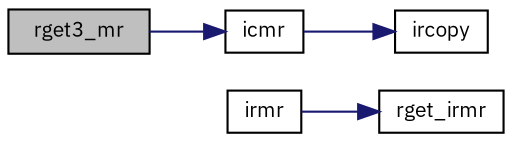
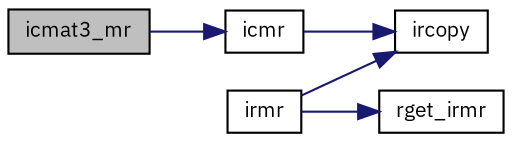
  digraph {
    fontname="IBM Plex Sans"
    rankdir=LR
    node [color=black fillcolor=white fontname="IBM Plex Sans" fontsize=10 shape=record style=filled]
    edge [color=midnightblue fontname="IBM Plex Sans" fontsize=10 labelfontname=Helvetica labelfontsize=10 style=solid]
-   n1 [fillcolor=grey75 fontcolor=black height=0.2 label=rget3_mr width=0.4]
+   n1 [fillcolor=grey75 fontcolor=black height=0.2 label=icmat3_mr width=0.4]
    n2 [height=0.2 label=icmr width=0.4]
    n3 [height=0.2 label=ircopy width=0.4]
    n4 [height=0.2 label=irmr width=0.4]
    n5 [height=0.2 label=rget_irmr width=0.4]
    n1 -> n2
    n2 -> n3
+   n4 -> n3
    n4 -> n5
  }
